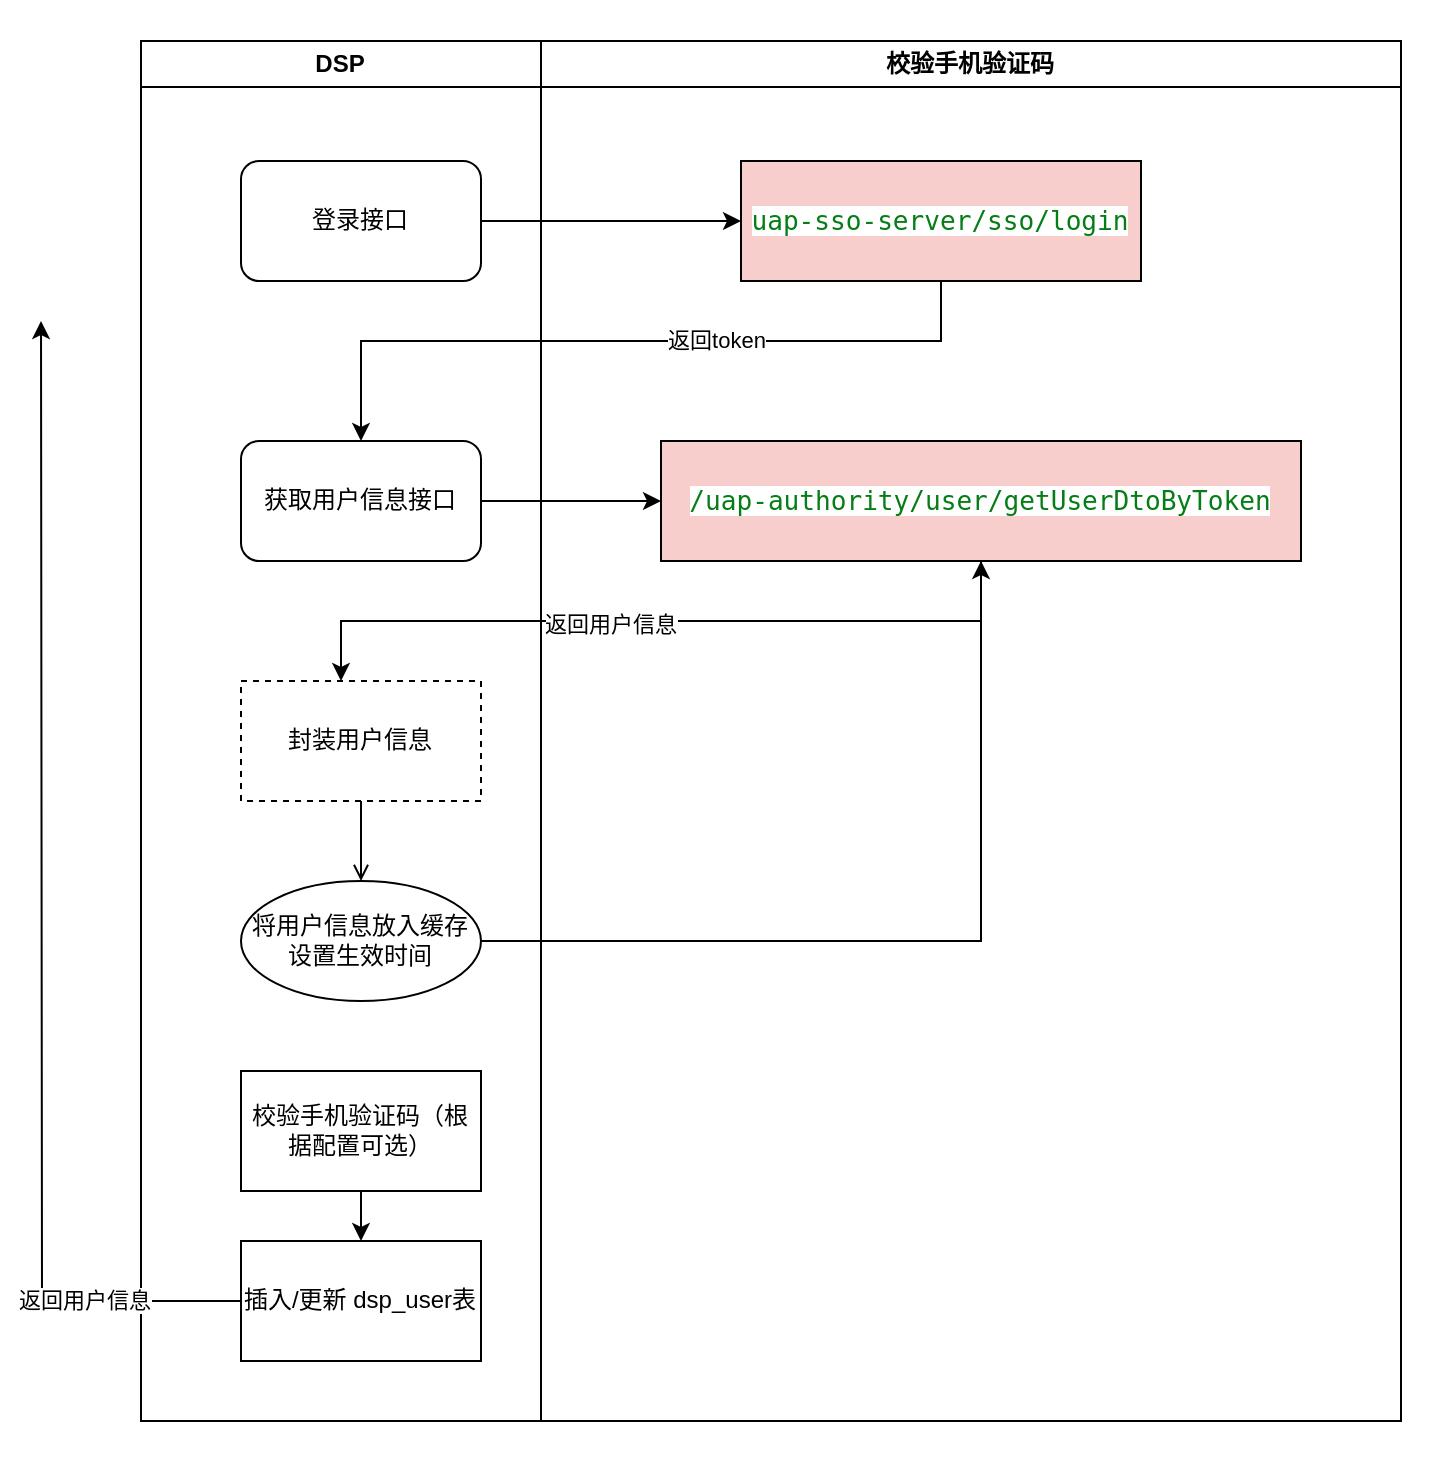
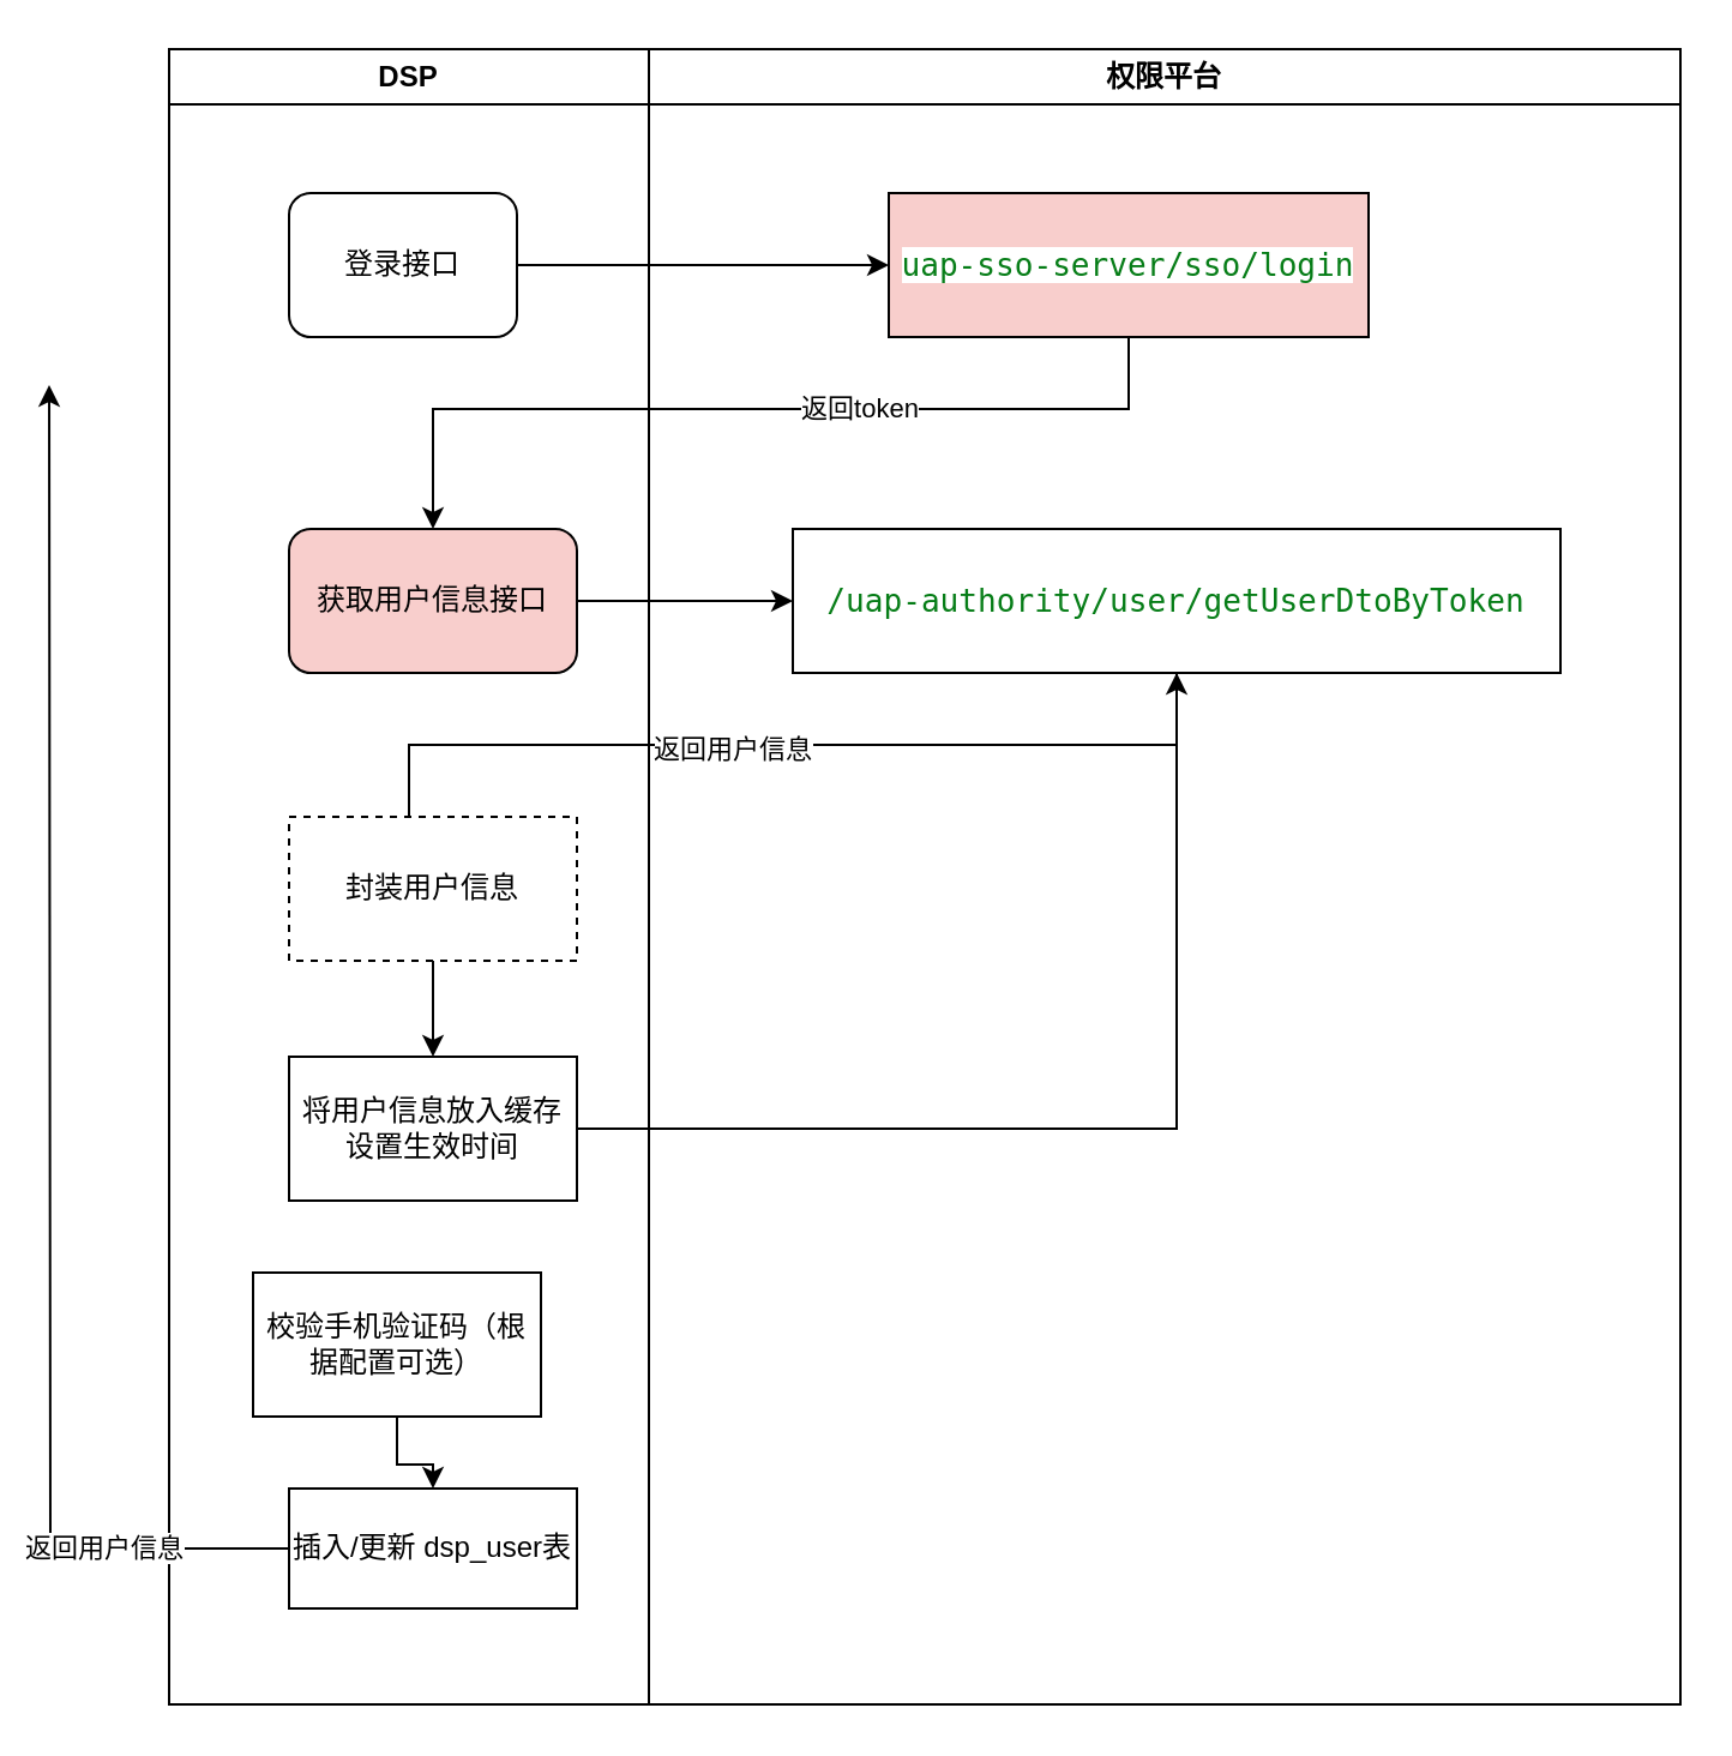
  <mxCell id="0" />
  <mxCell id="1" parent="0" />
- <mxCell id="2" value="校验手机验证码" style="swimlane;whiteSpace=wrap;html=1;" vertex="1" parent="1"><mxGeometry x="270" y="20" width="430" height="690" as="geometry" /></mxCell>
+ <mxCell id="2" value="权限平台" style="swimlane;whiteSpace=wrap;html=1;" vertex="1" parent="1"><mxGeometry x="270" y="20" width="430" height="690" as="geometry" /></mxCell>
  <mxCell id="3" value="&lt;span style=&quot;color: rgb(6, 125, 23); background-color: rgb(255, 255, 255); font-family: &amp;quot;JetBrains Mono&amp;quot;, monospace; font-size: 9.8pt;&quot;&gt;uap-sso-server/sso/login&lt;/span&gt;" style="rounded=0;whiteSpace=wrap;html=1;fillColor=#f8cecc;" vertex="1" parent="2"><mxGeometry x="100" y="60" width="200" height="60" as="geometry" /></mxCell>
- <mxCell id="4" value="&lt;pre style=&quot;background-color:#ffffff;color:#080808;font-family:'JetBrains Mono',monospace;font-size:9.8pt;&quot;&gt;&lt;span style=&quot;color:#067d17;&quot;&gt;/uap-authority/user/getUserDtoByToken&lt;/span&gt;&lt;/pre&gt;" style="rounded=0;whiteSpace=wrap;html=1;fillColor=#f8cecc;" vertex="1" parent="2"><mxGeometry x="60" y="200" width="320" height="60" as="geometry" /></mxCell>
+ <mxCell id="4" value="&lt;pre style=&quot;background-color:#ffffff;color:#080808;font-family:'JetBrains Mono',monospace;font-size:9.8pt;&quot;&gt;&lt;span style=&quot;color:#067d17;&quot;&gt;/uap-authority/user/getUserDtoByToken&lt;/span&gt;&lt;/pre&gt;" style="rounded=0;whiteSpace=wrap;html=1;" vertex="1" parent="2"><mxGeometry x="60" y="200" width="320" height="60" as="geometry" /></mxCell>
  <mxCell id="5" value="DSP" style="swimlane;whiteSpace=wrap;html=1;" vertex="1" parent="1"><mxGeometry x="70" y="20" width="200" height="690" as="geometry" /></mxCell>
- <mxCell id="6" value="登录接口" style="rounded=1;whiteSpace=wrap;html=1;" vertex="1" parent="5"><mxGeometry x="50" y="60" width="120" height="60" as="geometry" /></mxCell>
- <mxCell id="7" value="获取用户信息接口" style="rounded=1;whiteSpace=wrap;html=1;" vertex="1" parent="5"><mxGeometry x="50" y="200" width="120" height="60" as="geometry" /></mxCell>
- <mxCell id="8" value="" style="edgeStyle=orthogonalEdgeStyle;rounded=0;orthogonalLoop=1;jettySize=auto;html=1;endArrow=open;" edge="1" parent="5" source="9" target="11"><mxGeometry relative="1" as="geometry" /></mxCell>
+ <mxCell id="6" value="登录接口" style="rounded=1;whiteSpace=wrap;html=1;" vertex="1" parent="5"><mxGeometry x="50" y="60" width="95" height="60" as="geometry" /></mxCell>
+ <mxCell id="7" value="获取用户信息接口" style="rounded=1;whiteSpace=wrap;html=1;fillColor=#f8cecc;" vertex="1" parent="5"><mxGeometry x="50" y="200" width="120" height="60" as="geometry" /></mxCell>
+ <mxCell id="8" value="" style="edgeStyle=orthogonalEdgeStyle;rounded=0;orthogonalLoop=1;jettySize=auto;html=1;" edge="1" parent="5" source="9" target="11"><mxGeometry relative="1" as="geometry" /></mxCell>
  <mxCell id="9" value="封装用户信息" style="whiteSpace=wrap;html=1;rounded=0;dashed=1;" vertex="1" parent="5"><mxGeometry x="50" y="320" width="120" height="60" as="geometry" /></mxCell>
  <mxCell id="10" value="" style="edgeStyle=orthogonalEdgeStyle;rounded=0;orthogonalLoop=1;jettySize=auto;html=1;" edge="1" parent="5" source="11" target="4"><mxGeometry relative="1" as="geometry" /></mxCell>
- <mxCell id="11" value="将用户信息放入缓存设置生效时间" style="ellipse;whiteSpace=wrap;html=1;" vertex="1" parent="5"><mxGeometry x="50" y="420" width="120" height="60" as="geometry" /></mxCell>
+ <mxCell id="11" value="将用户信息放入缓存设置生效时间" style="whiteSpace=wrap;html=1;rounded=0;" vertex="1" parent="5"><mxGeometry x="50" y="420" width="120" height="60" as="geometry" /></mxCell>
  <mxCell id="12" value="" style="edgeStyle=orthogonalEdgeStyle;rounded=0;orthogonalLoop=1;jettySize=auto;html=1;" edge="1" parent="5" source="13" target="14"><mxGeometry relative="1" as="geometry" /></mxCell>
- <mxCell id="13" value="校验手机验证码（根据配置可选）" style="whiteSpace=wrap;html=1;rounded=0;" vertex="1" parent="5"><mxGeometry x="50" y="515" width="120" height="60" as="geometry" /></mxCell>
- <mxCell id="14" value="插入/更新 dsp_user表" style="whiteSpace=wrap;html=1;rounded=0;" vertex="1" parent="5"><mxGeometry x="50" y="600" width="120" height="60" as="geometry" /></mxCell>
+ <mxCell id="13" value="校验手机验证码（根据配置可选）" style="whiteSpace=wrap;html=1;rounded=0;" vertex="1" parent="5"><mxGeometry x="35" y="510" width="120" height="60" as="geometry" /></mxCell>
+ <mxCell id="14" value="插入/更新 dsp_user表" style="whiteSpace=wrap;html=1;rounded=0;" vertex="1" parent="5"><mxGeometry x="50" y="600" width="120" height="50" as="geometry" /></mxCell>
  <mxCell id="15" style="edgeStyle=orthogonalEdgeStyle;rounded=0;orthogonalLoop=1;jettySize=auto;html=1;entryX=0;entryY=0.5;entryDx=0;entryDy=0;" edge="1" parent="1" source="6" target="3"><mxGeometry relative="1" as="geometry" /></mxCell>
  <mxCell id="16" style="edgeStyle=orthogonalEdgeStyle;rounded=0;orthogonalLoop=1;jettySize=auto;html=1;" edge="1" parent="1" source="3"><mxGeometry relative="1" as="geometry"><mxPoint x="180" y="220" as="targetPoint" /><Array as="points"><mxPoint x="470" y="170" /><mxPoint x="180" y="170" /><mxPoint x="180" y="220" /></Array></mxGeometry></mxCell>
  <mxCell id="17" value="返回token" style="edgeLabel;html=1;align=center;verticalAlign=middle;resizable=0;points=[];" vertex="1" connectable="0" parent="16"><mxGeometry x="-0.228" y="-1" relative="1" as="geometry"><mxPoint as="offset" /></mxGeometry></mxCell>
  <mxCell id="18" style="edgeStyle=orthogonalEdgeStyle;rounded=0;orthogonalLoop=1;jettySize=auto;html=1;exitX=1;exitY=0.5;exitDx=0;exitDy=0;" edge="1" parent="1" source="7"><mxGeometry relative="1" as="geometry"><mxPoint x="330" y="250" as="targetPoint" /></mxGeometry></mxCell>
- <mxCell id="19" value="" style="edgeStyle=orthogonalEdgeStyle;rounded=0;orthogonalLoop=1;jettySize=auto;html=1;" edge="1" parent="1" source="4" target="9"><mxGeometry relative="1" as="geometry"><Array as="points"><mxPoint x="490" y="310" /><mxPoint x="170" y="310" /></Array></mxGeometry></mxCell>
+ <mxCell id="19" value="" style="edgeStyle=orthogonalEdgeStyle;rounded=0;orthogonalLoop=1;jettySize=auto;html=1;endArrow=none;" edge="1" parent="1" source="4" target="9"><mxGeometry relative="1" as="geometry"><Array as="points"><mxPoint x="490" y="310" /><mxPoint x="170" y="310" /></Array></mxGeometry></mxCell>
  <mxCell id="20" value="返回用户信息" style="edgeLabel;html=1;align=center;verticalAlign=middle;resizable=0;points=[];" vertex="1" connectable="0" parent="19"><mxGeometry x="0.137" y="1" relative="1" as="geometry"><mxPoint as="offset" /></mxGeometry></mxCell>
  <mxCell id="21" style="edgeStyle=orthogonalEdgeStyle;rounded=0;orthogonalLoop=1;jettySize=auto;html=1;" edge="1" parent="1" source="14"><mxGeometry relative="1" as="geometry"><mxPoint x="20" y="160" as="targetPoint" /></mxGeometry></mxCell>
  <mxCell id="22" value="返回用户信息" style="edgeLabel;html=1;align=center;verticalAlign=middle;resizable=0;points=[];" vertex="1" connectable="0" parent="21"><mxGeometry x="-0.732" y="-1" relative="1" as="geometry"><mxPoint as="offset" /></mxGeometry></mxCell>
